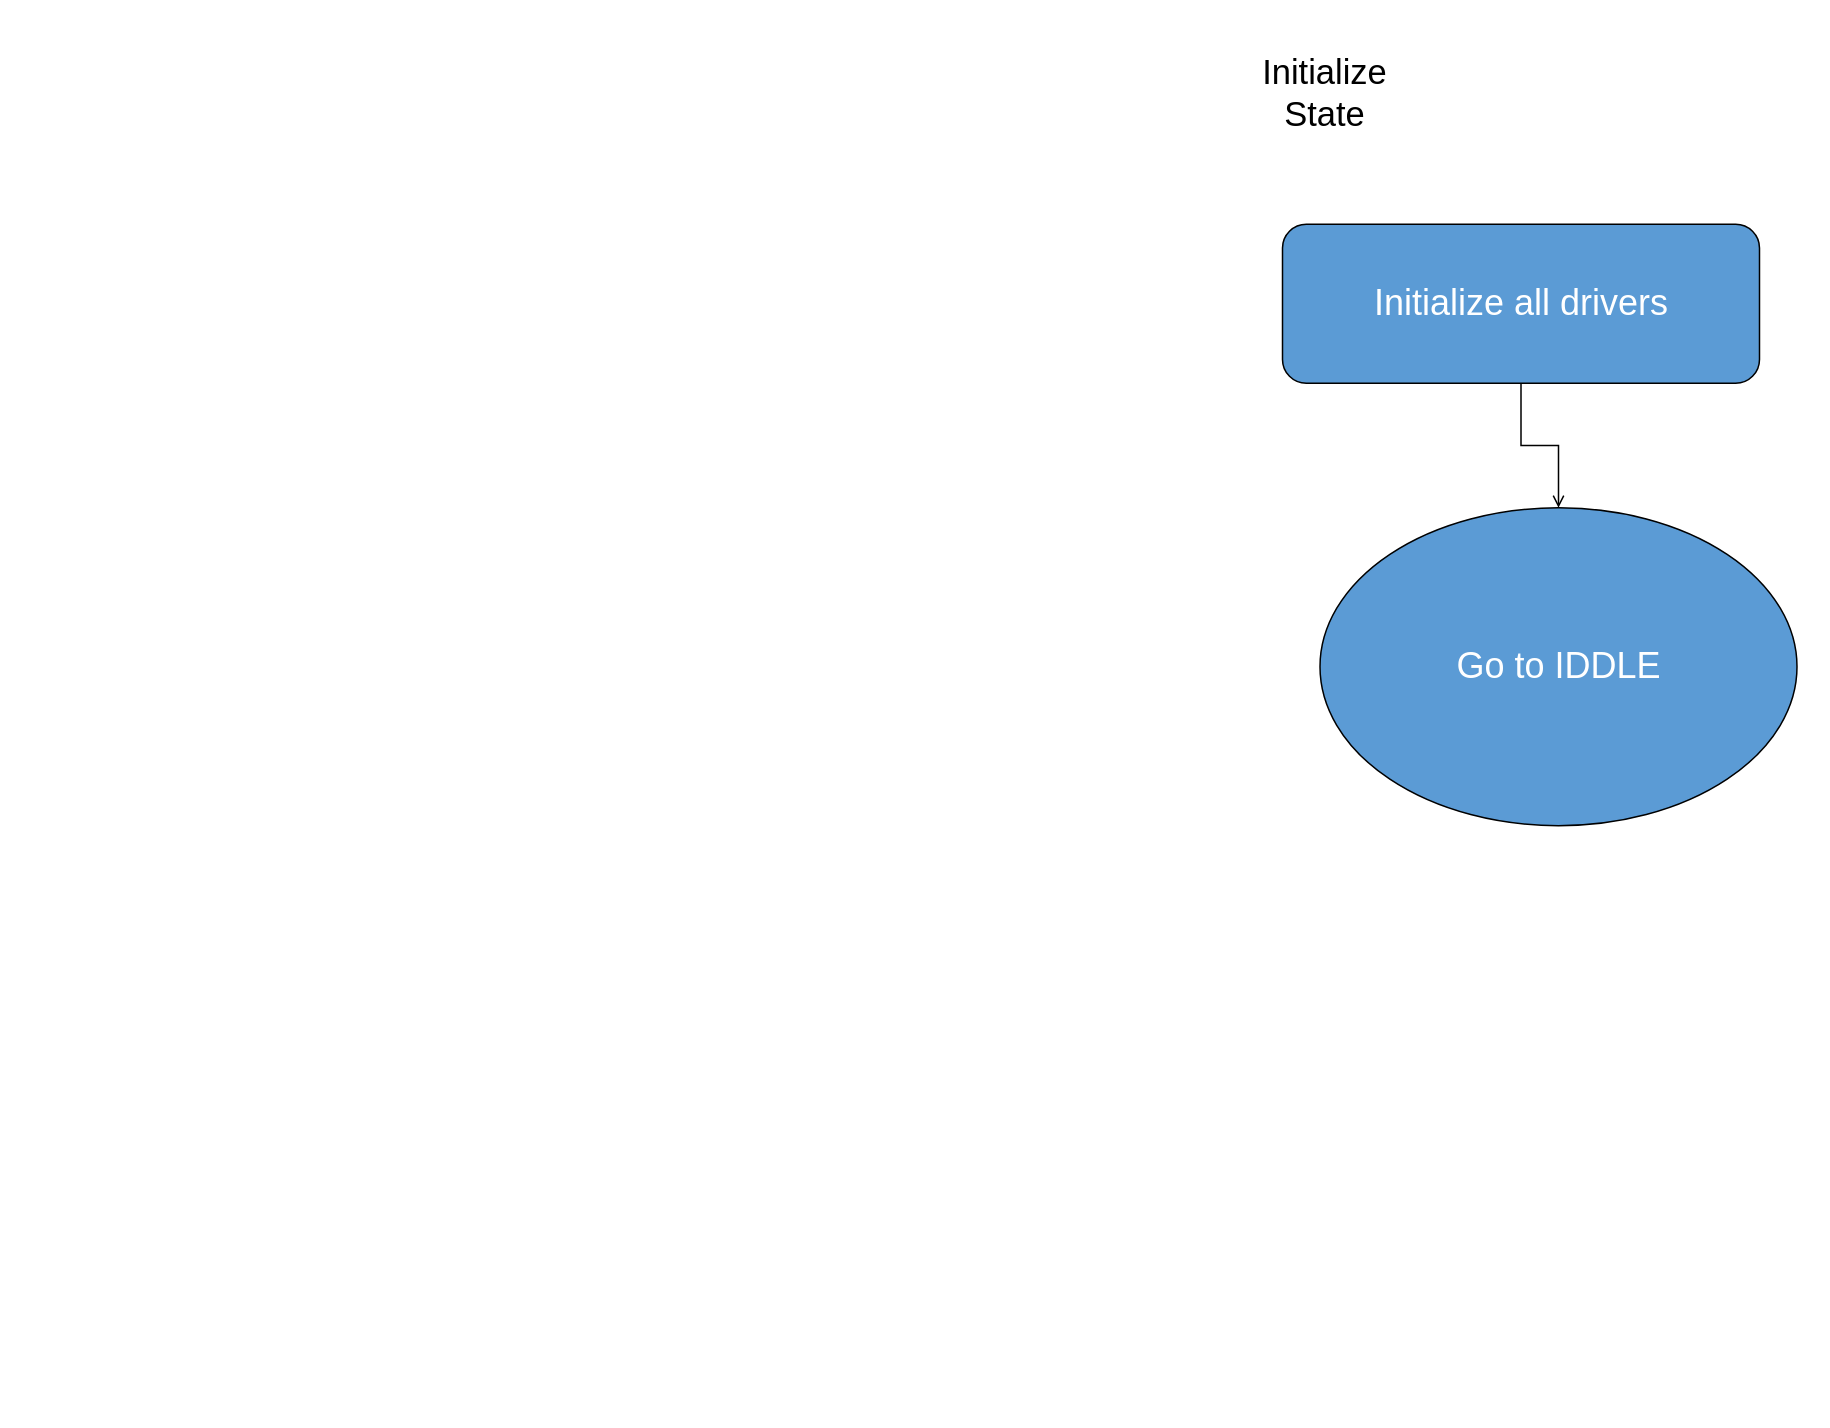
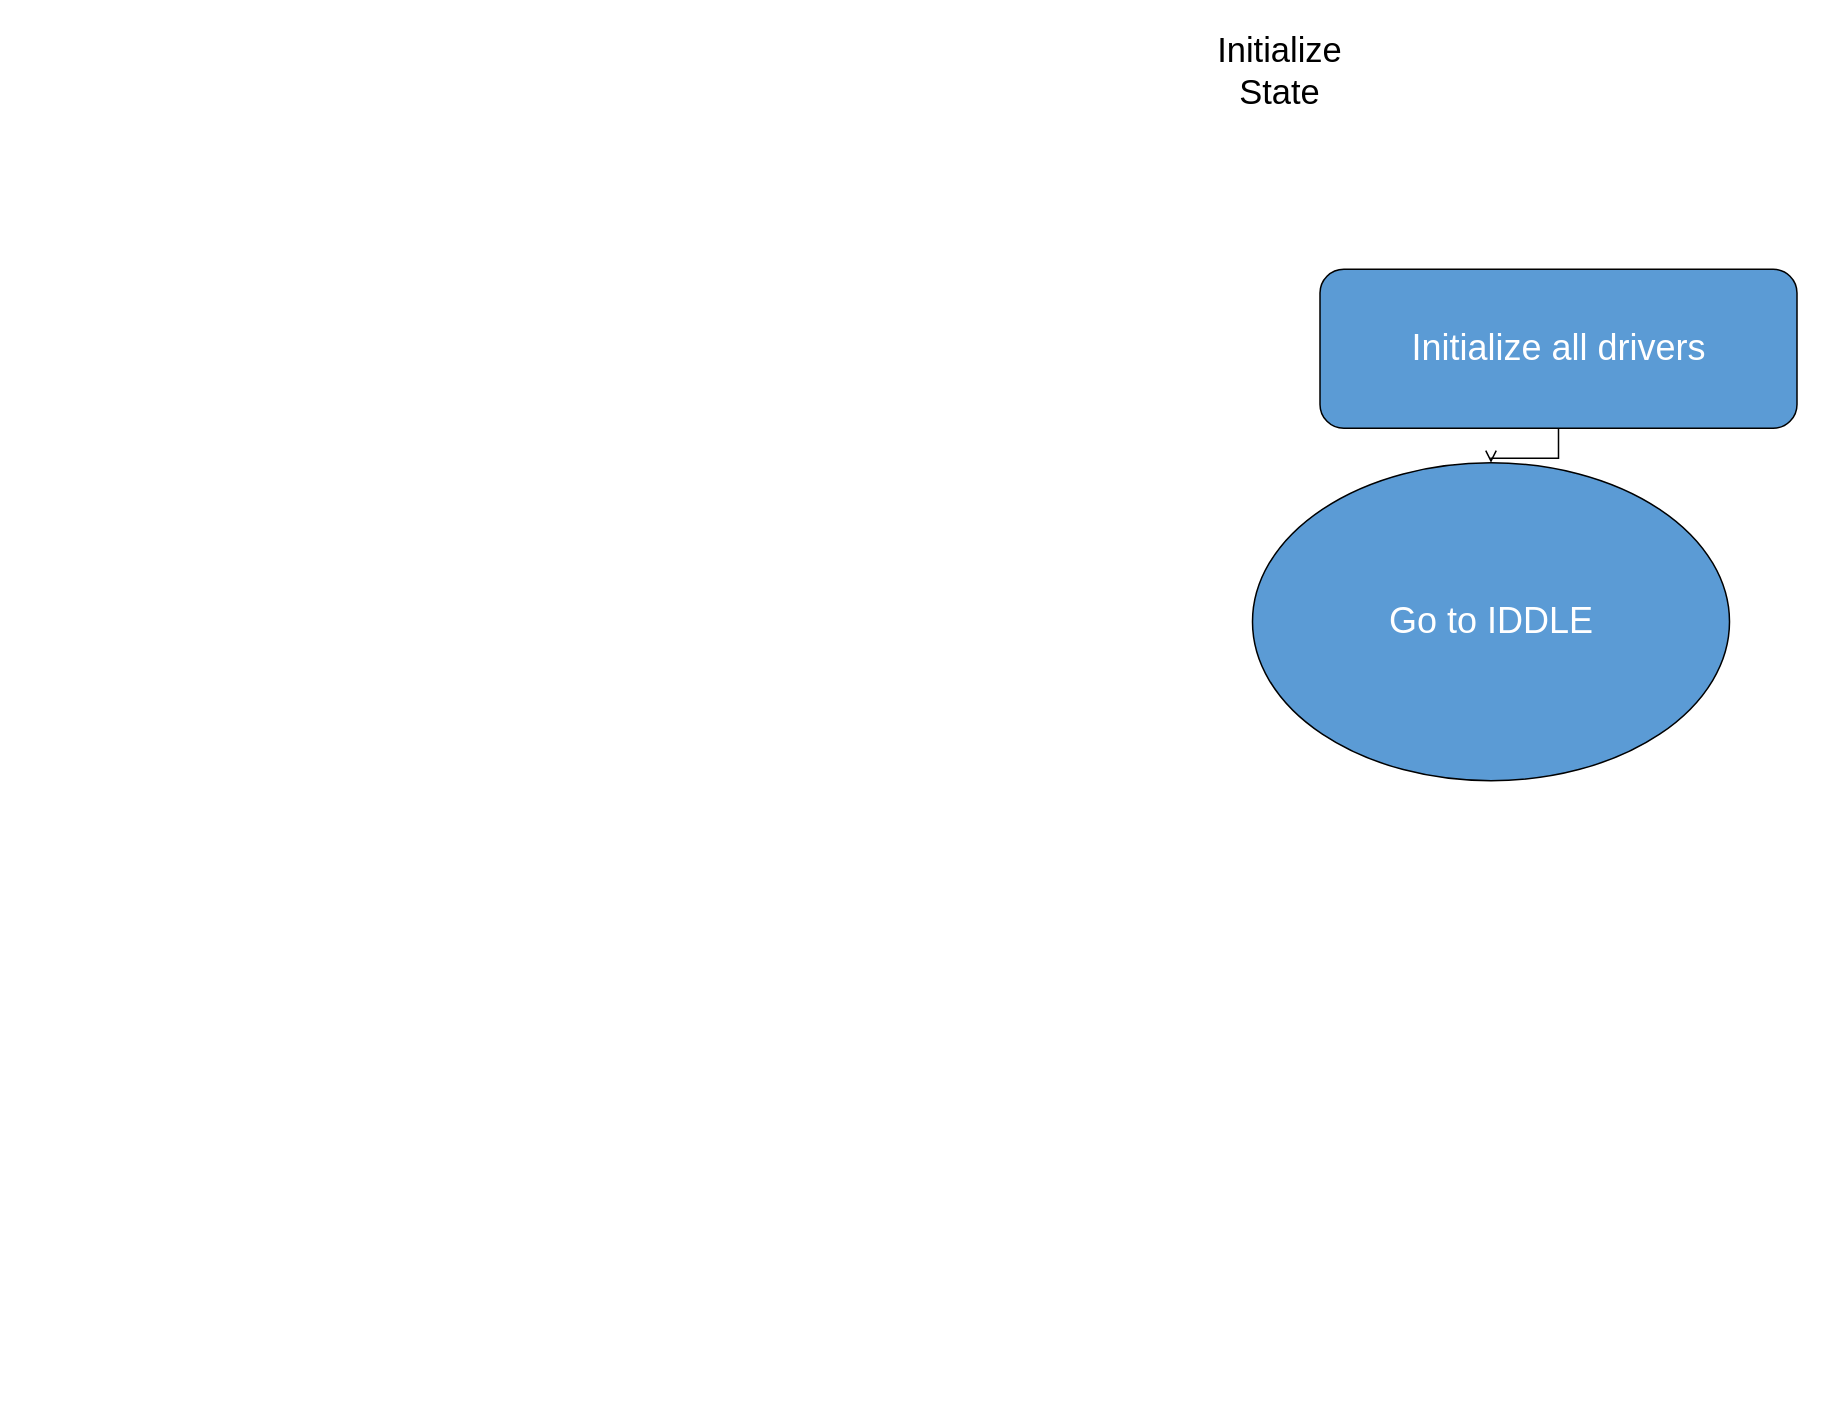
  <mxCell id="0" />
  <mxCell id="1" parent="0" />
  <mxCell id="2" style="edgeStyle=orthogonalEdgeStyle;rounded=0;orthogonalLoop=1;jettySize=auto;html=1;entryX=0;entryY=0.5;entryDx=0;entryDy=0;" parent="1" edge="1"><mxGeometry relative="1" as="geometry"><Array as="points"><mxPoint x="300" y="930" /><mxPoint x="20" y="930" /><mxPoint x="20" y="370" /></Array><mxPoint x="70" y="370" as="targetPoint" /></mxGeometry></mxCell>
  <mxCell id="3" value="" style="group;strokeWidth=2;" vertex="1" connectable="0" parent="1"><mxGeometry x="800" y="20" width="397.5" height="530" as="geometry" /></mxCell>
- <mxCell id="4" value="Initialize all drivers" style="rounded=1;whiteSpace=wrap;html=1;fontSize=24;glass=0;strokeWidth=1;shadow=0;fillColor=#5B9BD5;fontColor=#FFFFFF;" vertex="1" parent="3"><mxGeometry x="54.5" y="129" width="318" height="106" as="geometry" /></mxCell>
- <mxCell id="5" value="Go to IDDLE" style="ellipse;whiteSpace=wrap;html=1;fillColor=#5B9BD5;fontColor=#FFFFFF;fontSize=24;" vertex="1" parent="3"><mxGeometry x="79.5" y="318" width="318" height="212" as="geometry" /></mxCell>
+ <mxCell id="4" value="Initialize all drivers" style="rounded=1;whiteSpace=wrap;html=1;fontSize=24;glass=0;strokeWidth=1;shadow=0;fillColor=#5B9BD5;fontColor=#FFFFFF;" vertex="1" parent="3"><mxGeometry x="79.5" y="159" width="318" height="106" as="geometry" /></mxCell>
+ <mxCell id="5" value="Go to IDDLE" style="ellipse;whiteSpace=wrap;html=1;fillColor=#5B9BD5;fontColor=#FFFFFF;fontSize=24;" vertex="1" parent="3"><mxGeometry x="34.5" y="288" width="318" height="212" as="geometry" /></mxCell>
  <mxCell id="6" value="" style="edgeStyle=orthogonalEdgeStyle;rounded=0;orthogonalLoop=1;jettySize=auto;html=1;endArrow=open;" edge="1" parent="3" source="4" target="5"><mxGeometry relative="1" as="geometry" /></mxCell>
- <mxCell id="7" value="&lt;font style=&quot;font-size: 23px&quot;&gt;Initialize State&lt;/font&gt;" style="text;html=1;strokeColor=none;fillColor=none;align=center;verticalAlign=middle;whiteSpace=wrap;rounded=0;" vertex="1" parent="3"><mxGeometry x="30" y="15" width="106" height="53" as="geometry" /></mxCell>
+ <mxCell id="7" value="&lt;font style=&quot;font-size: 23px&quot;&gt;Initialize State&lt;/font&gt;" style="text;html=1;strokeColor=none;fillColor=none;align=center;verticalAlign=middle;whiteSpace=wrap;rounded=0;" vertex="1" parent="3"><mxGeometry width="106" height="53" as="geometry" /></mxCell>
